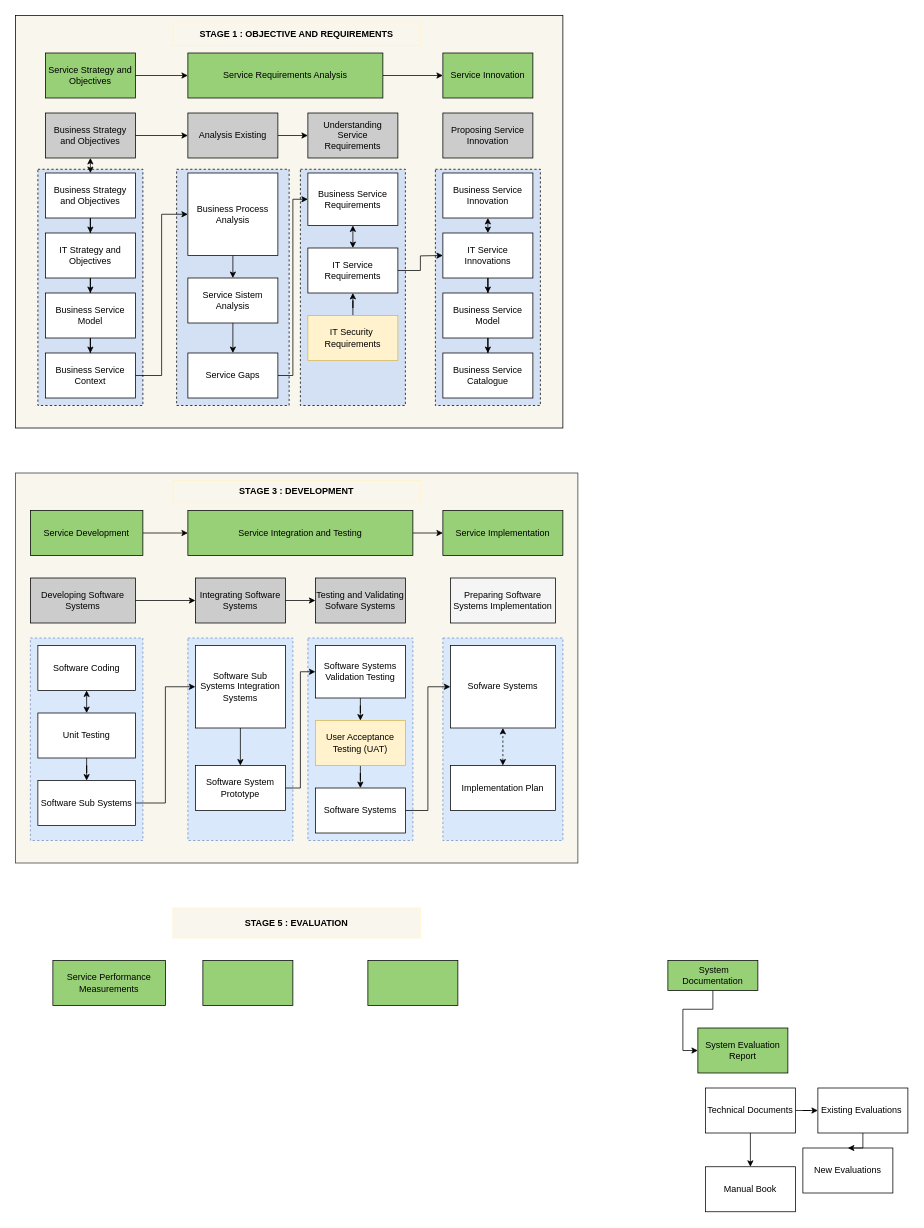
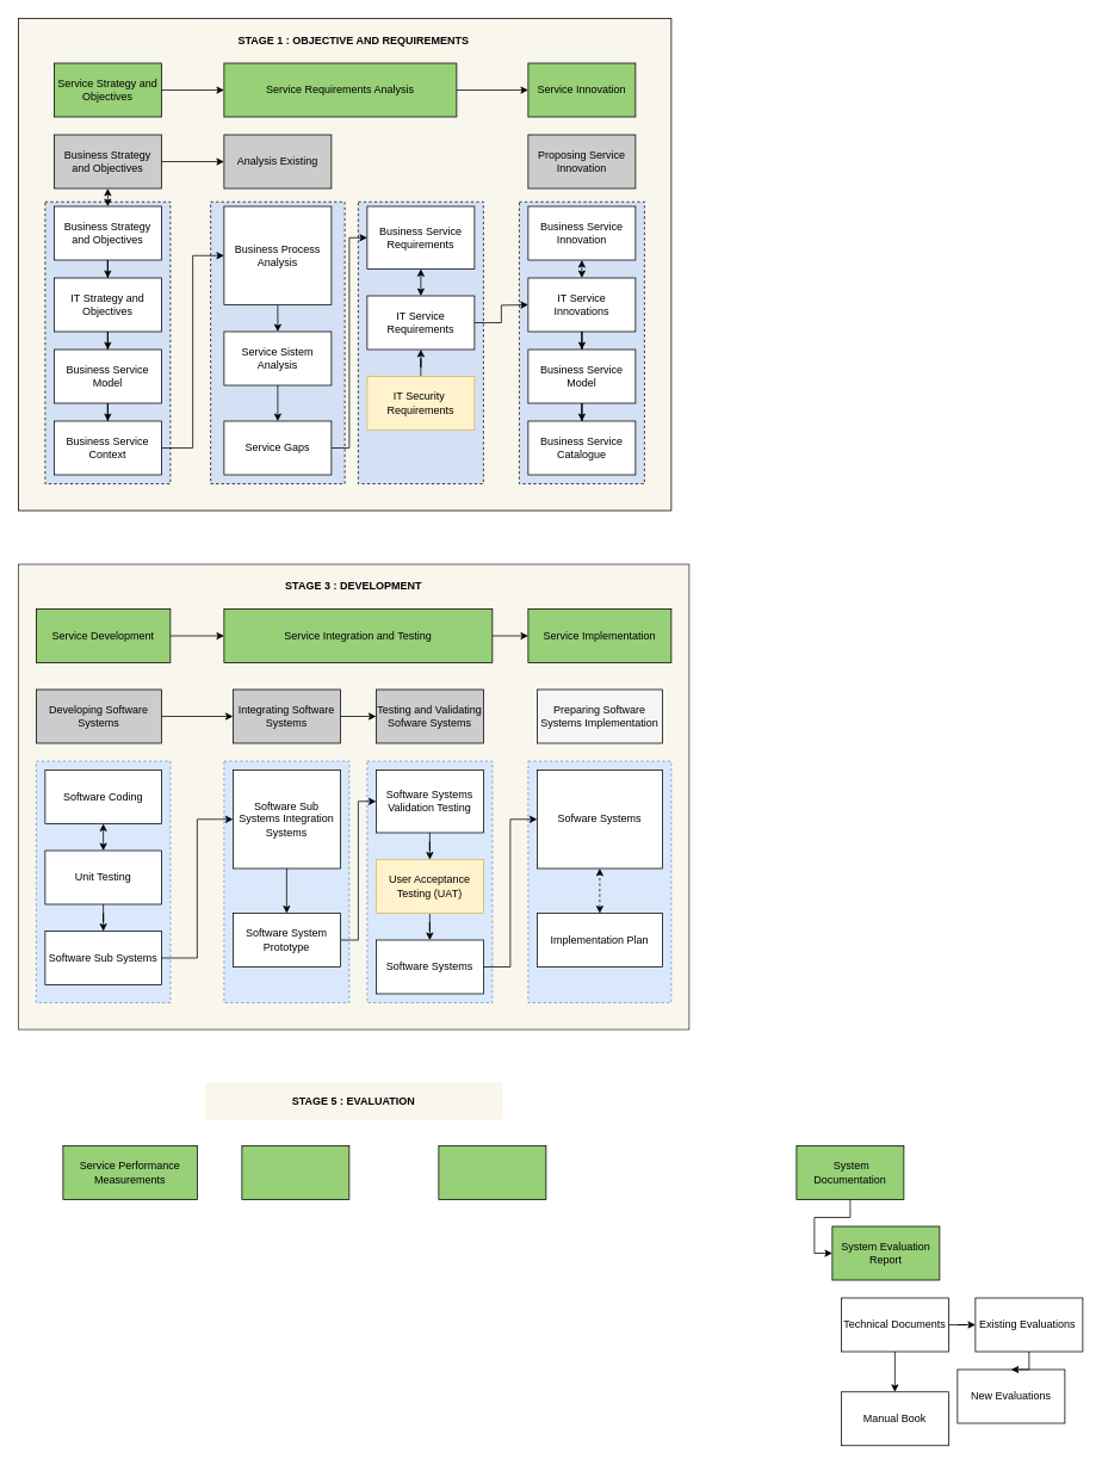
  <mxCell id="0" />
  <mxCell id="1" parent="0" />
  <mxCell id="2" value="" style="rounded=0;whiteSpace=wrap;html=1;strokeColor=#36393d;fillColor=#f9f7ed;" vertex="1" parent="1"><mxGeometry x="20" y="630" width="750" height="520" as="geometry" /></mxCell>
  <mxCell id="3" value="" style="rounded=0;whiteSpace=wrap;html=1;dashed=1;fillColor=#dae8fc;strokeColor=#6c8ebf;" vertex="1" parent="1"><mxGeometry x="590" y="850" width="160" height="270" as="geometry" /></mxCell>
  <mxCell id="4" value="" style="rounded=0;whiteSpace=wrap;html=1;dashed=1;fillColor=#dae8fc;strokeColor=#6c8ebf;" vertex="1" parent="1"><mxGeometry x="410" y="850" width="140" height="270" as="geometry" /></mxCell>
  <mxCell id="5" value="" style="rounded=0;whiteSpace=wrap;html=1;dashed=1;fillColor=#dae8fc;strokeColor=#6c8ebf;" vertex="1" parent="1"><mxGeometry x="250" y="850" width="140" height="270" as="geometry" /></mxCell>
  <mxCell id="6" value="" style="rounded=0;whiteSpace=wrap;html=1;fillColor=#dae8fc;strokeColor=#6c8ebf;dashed=1;" vertex="1" parent="1"><mxGeometry x="40" y="850" width="150" height="270" as="geometry" /></mxCell>
  <mxCell id="7" value="" style="rounded=0;whiteSpace=wrap;html=1;fillColor=#f9f7ed;" vertex="1" parent="1"><mxGeometry x="20" y="20" width="730" height="550" as="geometry" /></mxCell>
  <mxCell id="8" value="" style="rounded=0;whiteSpace=wrap;html=1;fillColor=#D4E1F5;dashed=1;" vertex="1" parent="1"><mxGeometry x="400" y="225" width="140" height="315" as="geometry" /></mxCell>
  <mxCell id="9" value="" style="rounded=0;whiteSpace=wrap;html=1;fillColor=#D4E1F5;dashed=1;" vertex="1" parent="1"><mxGeometry x="580" y="225" width="140" height="315" as="geometry" /></mxCell>
  <mxCell id="10" value="" style="rounded=0;whiteSpace=wrap;html=1;fillColor=#D4E1F5;dashed=1;" vertex="1" parent="1"><mxGeometry x="235" y="225" width="150" height="315" as="geometry" /></mxCell>
  <mxCell id="11" value="" style="rounded=0;whiteSpace=wrap;html=1;fillColor=#D4E1F5;dashed=1;" vertex="1" parent="1"><mxGeometry x="50" y="225" width="140" height="315" as="geometry" /></mxCell>
  <mxCell id="12" style="edgeStyle=orthogonalEdgeStyle;rounded=0;orthogonalLoop=1;jettySize=auto;html=1;entryX=0;entryY=0.5;entryDx=0;entryDy=0;" edge="1" parent="1" source="13" target="15"><mxGeometry relative="1" as="geometry" /></mxCell>
  <mxCell id="13" value="Service Strategy and Objectives" style="rounded=0;whiteSpace=wrap;html=1;fillColor=#97D077;" vertex="1" parent="1"><mxGeometry x="60" y="70" width="120" height="60" as="geometry" /></mxCell>
  <mxCell id="14" style="edgeStyle=orthogonalEdgeStyle;rounded=0;orthogonalLoop=1;jettySize=auto;html=1;entryX=0;entryY=0.5;entryDx=0;entryDy=0;" edge="1" parent="1" source="15" target="16"><mxGeometry relative="1" as="geometry" /></mxCell>
  <mxCell id="15" value="Service Requirements Analysis" style="rounded=0;whiteSpace=wrap;html=1;fillColor=#97D077;" vertex="1" parent="1"><mxGeometry x="250" y="70" width="260" height="60" as="geometry" /></mxCell>
  <mxCell id="16" value="Service Innovation" style="rounded=0;whiteSpace=wrap;html=1;fillColor=#97D077;" vertex="1" parent="1"><mxGeometry x="590" y="70" width="120" height="60" as="geometry" /></mxCell>
  <mxCell id="17" style="edgeStyle=orthogonalEdgeStyle;rounded=0;orthogonalLoop=1;jettySize=auto;html=1;entryX=0;entryY=0.5;entryDx=0;entryDy=0;" edge="1" parent="1" source="18" target="20"><mxGeometry relative="1" as="geometry" /></mxCell>
  <mxCell id="18" value="Business Strategy and Objectives" style="rounded=0;whiteSpace=wrap;html=1;fillColor=#CCCCCC;" vertex="1" parent="1"><mxGeometry x="60" y="150" width="120" height="60" as="geometry" /></mxCell>
- <mxCell id="19" style="edgeStyle=orthogonalEdgeStyle;rounded=0;orthogonalLoop=1;jettySize=auto;html=1;entryX=0;entryY=0.5;entryDx=0;entryDy=0;" edge="1" parent="1" source="20" target="21"><mxGeometry relative="1" as="geometry" /></mxCell>
  <mxCell id="20" value="Analysis Existing" style="rounded=0;whiteSpace=wrap;html=1;fillColor=#CCCCCC;" vertex="1" parent="1"><mxGeometry x="250" y="150" width="120" height="60" as="geometry" /></mxCell>
- <mxCell id="21" value="Understanding Service Requirements" style="rounded=0;whiteSpace=wrap;html=1;fillColor=#CCCCCC;" vertex="1" parent="1"><mxGeometry x="410" y="150" width="120" height="60" as="geometry" /></mxCell>
  <mxCell id="22" value="Proposing Service Innovation" style="rounded=0;whiteSpace=wrap;html=1;fillColor=#CCCCCC;" vertex="1" parent="1"><mxGeometry x="590" y="150" width="120" height="60" as="geometry" /></mxCell>
  <mxCell id="23" style="edgeStyle=orthogonalEdgeStyle;rounded=0;orthogonalLoop=1;jettySize=auto;html=1;" edge="1" parent="1" source="24" target="26"><mxGeometry relative="1" as="geometry" /></mxCell>
  <mxCell id="24" value="Business Strategy and Objectives" style="rounded=0;whiteSpace=wrap;html=1;" vertex="1" parent="1"><mxGeometry x="60" y="230" width="120" height="60" as="geometry" /></mxCell>
  <mxCell id="25" style="edgeStyle=orthogonalEdgeStyle;rounded=0;orthogonalLoop=1;jettySize=auto;html=1;entryX=0.5;entryY=0;entryDx=0;entryDy=0;" edge="1" parent="1" source="26" target="28"><mxGeometry relative="1" as="geometry" /></mxCell>
  <mxCell id="26" value="IT Strategy and Objectives" style="rounded=0;whiteSpace=wrap;html=1;" vertex="1" parent="1"><mxGeometry x="60" y="310" width="120" height="60" as="geometry" /></mxCell>
  <mxCell id="27" style="edgeStyle=orthogonalEdgeStyle;rounded=0;orthogonalLoop=1;jettySize=auto;html=1;entryX=0.5;entryY=0;entryDx=0;entryDy=0;" edge="1" parent="1" source="28" target="30"><mxGeometry relative="1" as="geometry" /></mxCell>
  <mxCell id="28" value="Business Service Model" style="rounded=0;whiteSpace=wrap;html=1;" vertex="1" parent="1"><mxGeometry x="60" y="390" width="120" height="60" as="geometry" /></mxCell>
  <mxCell id="29" style="edgeStyle=orthogonalEdgeStyle;rounded=0;orthogonalLoop=1;jettySize=auto;html=1;entryX=0;entryY=0.5;entryDx=0;entryDy=0;" edge="1" parent="1" source="30" target="32"><mxGeometry relative="1" as="geometry" /></mxCell>
  <mxCell id="30" value="Business Service Context" style="rounded=0;whiteSpace=wrap;html=1;" vertex="1" parent="1"><mxGeometry x="60" y="470" width="120" height="60" as="geometry" /></mxCell>
  <mxCell id="31" style="edgeStyle=orthogonalEdgeStyle;rounded=0;orthogonalLoop=1;jettySize=auto;html=1;exitX=0.5;exitY=1;exitDx=0;exitDy=0;entryX=0.5;entryY=0;entryDx=0;entryDy=0;" edge="1" parent="1" source="32" target="34"><mxGeometry relative="1" as="geometry" /></mxCell>
  <mxCell id="32" value="Business Process Analysis" style="rounded=0;whiteSpace=wrap;html=1;" vertex="1" parent="1"><mxGeometry x="250" y="230" width="120" height="110" as="geometry" /></mxCell>
  <mxCell id="33" style="edgeStyle=orthogonalEdgeStyle;rounded=0;orthogonalLoop=1;jettySize=auto;html=1;entryX=0.5;entryY=0;entryDx=0;entryDy=0;" edge="1" parent="1" source="34" target="36"><mxGeometry relative="1" as="geometry" /></mxCell>
  <mxCell id="34" value="Service Sistem Analysis" style="rounded=0;whiteSpace=wrap;html=1;" vertex="1" parent="1"><mxGeometry x="250" y="370" width="120" height="60" as="geometry" /></mxCell>
  <mxCell id="35" style="edgeStyle=orthogonalEdgeStyle;rounded=0;orthogonalLoop=1;jettySize=auto;html=1;entryX=0;entryY=0.5;entryDx=0;entryDy=0;" edge="1" parent="1" source="36" target="37"><mxGeometry relative="1" as="geometry" /></mxCell>
  <mxCell id="36" value="Service Gaps" style="rounded=0;whiteSpace=wrap;html=1;" vertex="1" parent="1"><mxGeometry x="250" y="470" width="120" height="60" as="geometry" /></mxCell>
  <mxCell id="37" value="Business Service Requirements" style="rounded=0;whiteSpace=wrap;html=1;" vertex="1" parent="1"><mxGeometry x="410" y="230" width="120" height="70" as="geometry" /></mxCell>
  <mxCell id="38" style="edgeStyle=orthogonalEdgeStyle;rounded=0;orthogonalLoop=1;jettySize=auto;html=1;" edge="1" parent="1" source="39"><mxGeometry relative="1" as="geometry"><mxPoint x="590" y="340" as="targetPoint" /></mxGeometry></mxCell>
  <mxCell id="39" value="IT Service Requirements" style="rounded=0;whiteSpace=wrap;html=1;" vertex="1" parent="1"><mxGeometry x="410" y="330" width="120" height="60" as="geometry" /></mxCell>
  <mxCell id="40" style="edgeStyle=orthogonalEdgeStyle;rounded=0;orthogonalLoop=1;jettySize=auto;html=1;entryX=0.5;entryY=1;entryDx=0;entryDy=0;" edge="1" parent="1" source="41" target="39"><mxGeometry relative="1" as="geometry" /></mxCell>
  <mxCell id="41" value="IT Security&amp;nbsp; Requirements" style="rounded=0;whiteSpace=wrap;html=1;fillColor=#fff2cc;strokeColor=#d6b656;" vertex="1" parent="1"><mxGeometry x="410" y="420" width="120" height="60" as="geometry" /></mxCell>
  <mxCell id="42" value="Business Service Innovation" style="rounded=0;whiteSpace=wrap;html=1;" vertex="1" parent="1"><mxGeometry x="590" y="230" width="120" height="60" as="geometry" /></mxCell>
  <mxCell id="43" style="edgeStyle=orthogonalEdgeStyle;rounded=0;orthogonalLoop=1;jettySize=auto;html=1;entryX=0.5;entryY=0;entryDx=0;entryDy=0;" edge="1" parent="1" source="44" target="46"><mxGeometry relative="1" as="geometry" /></mxCell>
  <mxCell id="44" value="IT Service Innovations" style="rounded=0;whiteSpace=wrap;html=1;" vertex="1" parent="1"><mxGeometry x="590" y="310" width="120" height="60" as="geometry" /></mxCell>
  <mxCell id="45" style="edgeStyle=orthogonalEdgeStyle;rounded=0;orthogonalLoop=1;jettySize=auto;html=1;entryX=0.5;entryY=0;entryDx=0;entryDy=0;" edge="1" parent="1" source="46" target="47"><mxGeometry relative="1" as="geometry" /></mxCell>
  <mxCell id="46" value="Business Service Model" style="rounded=0;whiteSpace=wrap;html=1;" vertex="1" parent="1"><mxGeometry x="590" y="390" width="120" height="60" as="geometry" /></mxCell>
  <mxCell id="47" value="Business Service Catalogue" style="rounded=0;whiteSpace=wrap;html=1;" vertex="1" parent="1"><mxGeometry x="590" y="470" width="120" height="60" as="geometry" /></mxCell>
  <mxCell id="48" value="" style="endArrow=classic;startArrow=classic;html=1;" edge="1" parent="1" source="24"><mxGeometry width="50" height="50" relative="1" as="geometry"><mxPoint x="70" y="260" as="sourcePoint" /><mxPoint x="120" y="210" as="targetPoint" /></mxGeometry></mxCell>
  <mxCell id="49" value="" style="endArrow=classic;startArrow=classic;html=1;entryX=0.5;entryY=1;entryDx=0;entryDy=0;exitX=0.5;exitY=0;exitDx=0;exitDy=0;" edge="1" parent="1" source="39" target="37"><mxGeometry width="50" height="50" relative="1" as="geometry"><mxPoint x="370" y="360" as="sourcePoint" /><mxPoint x="420" y="310" as="targetPoint" /></mxGeometry></mxCell>
  <mxCell id="50" value="" style="endArrow=classic;startArrow=classic;html=1;exitX=0.5;exitY=0;exitDx=0;exitDy=0;" edge="1" parent="1" source="44"><mxGeometry width="50" height="50" relative="1" as="geometry"><mxPoint x="600" y="340" as="sourcePoint" /><mxPoint x="650" y="290" as="targetPoint" /></mxGeometry></mxCell>
  <mxCell id="51" value="&lt;b&gt;STAGE 1 : OBJECTIVE AND REQUIREMENTS&lt;/b&gt;" style="rounded=0;whiteSpace=wrap;html=1;fillColor=#f9f7ed;strokeColor=#FFF2CC;" vertex="1" parent="1"><mxGeometry x="230" y="30" width="330" height="30" as="geometry" /></mxCell>
  <mxCell id="52" value="&lt;b&gt;STAGE 3 : DEVELOPMENT&lt;/b&gt;" style="rounded=0;whiteSpace=wrap;html=1;fillColor=#f9f7ed;strokeColor=#FFF2CC;" vertex="1" parent="1"><mxGeometry x="230" y="640" width="330" height="30" as="geometry" /></mxCell>
  <mxCell id="53" style="edgeStyle=orthogonalEdgeStyle;rounded=0;orthogonalLoop=1;jettySize=auto;html=1;entryX=0;entryY=0.5;entryDx=0;entryDy=0;" edge="1" parent="1" source="54" target="56"><mxGeometry relative="1" as="geometry" /></mxCell>
  <mxCell id="54" value="Service Development" style="rounded=0;whiteSpace=wrap;html=1;fillColor=#97D077;" vertex="1" parent="1"><mxGeometry x="40" y="680" width="150" height="60" as="geometry" /></mxCell>
  <mxCell id="55" style="edgeStyle=orthogonalEdgeStyle;rounded=0;orthogonalLoop=1;jettySize=auto;html=1;" edge="1" parent="1" source="56" target="57"><mxGeometry relative="1" as="geometry" /></mxCell>
  <mxCell id="56" value="Service Integration and Testing" style="rounded=0;whiteSpace=wrap;html=1;fillColor=#97D077;" vertex="1" parent="1"><mxGeometry x="250" y="680" width="300" height="60" as="geometry" /></mxCell>
  <mxCell id="57" value="Service Implementation" style="rounded=0;whiteSpace=wrap;html=1;fillColor=#97D077;" vertex="1" parent="1"><mxGeometry x="590" y="680" width="160" height="60" as="geometry" /></mxCell>
  <mxCell id="58" style="edgeStyle=orthogonalEdgeStyle;rounded=0;orthogonalLoop=1;jettySize=auto;html=1;entryX=0;entryY=0.5;entryDx=0;entryDy=0;" edge="1" parent="1" source="59" target="61"><mxGeometry relative="1" as="geometry" /></mxCell>
  <mxCell id="59" value="Developing Software Systems" style="rounded=0;whiteSpace=wrap;html=1;fillColor=#CCCCCC;" vertex="1" parent="1"><mxGeometry x="40" y="770" width="140" height="60" as="geometry" /></mxCell>
  <mxCell id="60" style="edgeStyle=orthogonalEdgeStyle;rounded=0;orthogonalLoop=1;jettySize=auto;html=1;entryX=0;entryY=0.5;entryDx=0;entryDy=0;" edge="1" parent="1" source="61" target="62"><mxGeometry relative="1" as="geometry" /></mxCell>
  <mxCell id="61" value="Integrating Software Systems" style="rounded=0;whiteSpace=wrap;html=1;fillColor=#CCCCCC;" vertex="1" parent="1"><mxGeometry x="260" y="770" width="120" height="60" as="geometry" /></mxCell>
  <mxCell id="62" value="Testing and Validating Sofware Systems" style="rounded=0;whiteSpace=wrap;html=1;fillColor=#CCCCCC;" vertex="1" parent="1"><mxGeometry x="420" y="770" width="120" height="60" as="geometry" /></mxCell>
  <mxCell id="63" value="Preparing Software Systems Implementation" style="rounded=0;whiteSpace=wrap;html=1;fillColor=#f5f5f5;" vertex="1" parent="1"><mxGeometry x="600" y="770" width="140" height="60" as="geometry" /></mxCell>
  <mxCell id="64" value="Software Coding" style="rounded=0;whiteSpace=wrap;html=1;" vertex="1" parent="1"><mxGeometry x="50" y="860" width="130" height="60" as="geometry" /></mxCell>
  <mxCell id="65" value="" style="edgeStyle=orthogonalEdgeStyle;rounded=0;orthogonalLoop=1;jettySize=auto;html=1;" edge="1" parent="1" source="66" target="68"><mxGeometry relative="1" as="geometry" /></mxCell>
  <mxCell id="66" value="Unit Testing" style="rounded=0;whiteSpace=wrap;html=1;" vertex="1" parent="1"><mxGeometry x="50" y="950" width="130" height="60" as="geometry" /></mxCell>
  <mxCell id="67" style="edgeStyle=orthogonalEdgeStyle;rounded=0;orthogonalLoop=1;jettySize=auto;html=1;entryX=0;entryY=0.5;entryDx=0;entryDy=0;" edge="1" parent="1" source="68" target="70"><mxGeometry relative="1" as="geometry" /></mxCell>
  <mxCell id="68" value="Software Sub Systems" style="rounded=0;whiteSpace=wrap;html=1;" vertex="1" parent="1"><mxGeometry x="50" y="1040" width="130" height="60" as="geometry" /></mxCell>
  <mxCell id="69" style="edgeStyle=orthogonalEdgeStyle;rounded=0;orthogonalLoop=1;jettySize=auto;html=1;entryX=0.5;entryY=0;entryDx=0;entryDy=0;" edge="1" parent="1" source="70" target="72"><mxGeometry relative="1" as="geometry" /></mxCell>
  <mxCell id="70" value="Software Sub Systems Integration Systems" style="rounded=0;whiteSpace=wrap;html=1;" vertex="1" parent="1"><mxGeometry x="260" y="860" width="120" height="110" as="geometry" /></mxCell>
  <mxCell id="71" style="edgeStyle=orthogonalEdgeStyle;rounded=0;orthogonalLoop=1;jettySize=auto;html=1;entryX=0;entryY=0.5;entryDx=0;entryDy=0;" edge="1" parent="1" source="72" target="74"><mxGeometry relative="1" as="geometry" /></mxCell>
  <mxCell id="72" value="Software System Prototype" style="rounded=0;whiteSpace=wrap;html=1;" vertex="1" parent="1"><mxGeometry x="260" y="1020" width="120" height="60" as="geometry" /></mxCell>
  <mxCell id="73" style="edgeStyle=orthogonalEdgeStyle;rounded=0;orthogonalLoop=1;jettySize=auto;html=1;entryX=0.5;entryY=0;entryDx=0;entryDy=0;" edge="1" parent="1" source="74" target="80"><mxGeometry relative="1" as="geometry" /></mxCell>
  <mxCell id="74" value="Software Systems Validation Testing" style="rounded=0;whiteSpace=wrap;html=1;" vertex="1" parent="1"><mxGeometry x="420" y="860" width="120" height="70" as="geometry" /></mxCell>
  <mxCell id="75" style="edgeStyle=orthogonalEdgeStyle;rounded=0;orthogonalLoop=1;jettySize=auto;html=1;entryX=0;entryY=0.5;entryDx=0;entryDy=0;" edge="1" parent="1" source="76" target="77"><mxGeometry relative="1" as="geometry" /></mxCell>
  <mxCell id="76" value="Software Systems" style="rounded=0;whiteSpace=wrap;html=1;" vertex="1" parent="1"><mxGeometry x="420" y="1050" width="120" height="60" as="geometry" /></mxCell>
  <mxCell id="77" value="Sofware Systems" style="rounded=0;whiteSpace=wrap;html=1;" vertex="1" parent="1"><mxGeometry x="600" y="860" width="140" height="110" as="geometry" /></mxCell>
  <mxCell id="78" value="Implementation Plan" style="rounded=0;whiteSpace=wrap;html=1;" vertex="1" parent="1"><mxGeometry x="600" y="1020" width="140" height="60" as="geometry" /></mxCell>
  <mxCell id="79" style="edgeStyle=orthogonalEdgeStyle;rounded=0;orthogonalLoop=1;jettySize=auto;html=1;entryX=0.5;entryY=0;entryDx=0;entryDy=0;" edge="1" parent="1" source="80" target="76"><mxGeometry relative="1" as="geometry" /></mxCell>
  <mxCell id="80" value="User Acceptance Testing (UAT)" style="rounded=0;whiteSpace=wrap;html=1;fillColor=#fff2cc;strokeColor=#d6b656;" vertex="1" parent="1"><mxGeometry x="420" y="960" width="120" height="60" as="geometry" /></mxCell>
  <mxCell id="81" value="" style="endArrow=classic;startArrow=classic;html=1;entryX=0.5;entryY=1;entryDx=0;entryDy=0;" edge="1" parent="1" source="66" target="64"><mxGeometry width="50" height="50" relative="1" as="geometry"><mxPoint x="380" y="940" as="sourcePoint" /><mxPoint x="430" y="890" as="targetPoint" /></mxGeometry></mxCell>
  <mxCell id="82" value="" style="endArrow=classic;startArrow=classic;html=1;entryX=0.5;entryY=1;entryDx=0;entryDy=0;exitX=0.5;exitY=0;exitDx=0;exitDy=0;dashed=1;" edge="1" parent="1" source="78" target="77"><mxGeometry width="50" height="50" relative="1" as="geometry"><mxPoint x="380" y="940" as="sourcePoint" /><mxPoint x="430" y="890" as="targetPoint" /></mxGeometry></mxCell>
  <mxCell id="83" value="&lt;b&gt;STAGE 5 : EVALUATION&lt;/b&gt;" style="rounded=0;whiteSpace=wrap;html=1;fillColor=#f9f7ed;strokeColor=#FFF2CC;" vertex="1" parent="1"><mxGeometry x="230" y="1210" width="330" height="40" as="geometry" /></mxCell>
  <mxCell id="84" style="edgeStyle=orthogonalEdgeStyle;rounded=0;orthogonalLoop=1;jettySize=auto;html=1;entryX=0;entryY=0.5;entryDx=0;entryDy=0;" edge="1" parent="1" source="85" target="86"><mxGeometry relative="1" as="geometry" /></mxCell>
- <mxCell id="85" value="&amp;nbsp;System Documentation" style="rounded=0;whiteSpace=wrap;html=1;strokeColor=#000000;fillColor=#97D077;" vertex="1" parent="1"><mxGeometry x="890" y="1280" width="120" height="40" as="geometry" /></mxCell>
+ <mxCell id="85" value="&amp;nbsp;System Documentation" style="rounded=0;whiteSpace=wrap;html=1;strokeColor=#000000;fillColor=#97D077;" vertex="1" parent="1"><mxGeometry x="890" y="1280" width="120" height="60" as="geometry" /></mxCell>
  <mxCell id="86" value="System Evaluation Report" style="rounded=0;whiteSpace=wrap;html=1;strokeColor=#000000;fillColor=#97D077;" vertex="1" parent="1"><mxGeometry x="930" y="1370" width="120" height="60" as="geometry" /></mxCell>
  <mxCell id="87" value="New Evaluations" style="rounded=0;whiteSpace=wrap;html=1;" vertex="1" parent="1"><mxGeometry x="1070" y="1530" width="120" height="60" as="geometry" /></mxCell>
  <mxCell id="88" style="edgeStyle=orthogonalEdgeStyle;rounded=0;orthogonalLoop=1;jettySize=auto;html=1;entryX=0.5;entryY=0;entryDx=0;entryDy=0;" edge="1" parent="1" source="89" target="87"><mxGeometry relative="1" as="geometry" /></mxCell>
  <mxCell id="89" value="Existing Evaluations&amp;nbsp;" style="rounded=0;whiteSpace=wrap;html=1;" vertex="1" parent="1"><mxGeometry x="1090" y="1450" width="120" height="60" as="geometry" /></mxCell>
  <mxCell id="90" style="edgeStyle=orthogonalEdgeStyle;rounded=0;orthogonalLoop=1;jettySize=auto;html=1;entryX=0.5;entryY=0;entryDx=0;entryDy=0;" edge="1" parent="1" source="92" target="93"><mxGeometry relative="1" as="geometry" /></mxCell>
  <mxCell id="91" style="edgeStyle=orthogonalEdgeStyle;rounded=0;orthogonalLoop=1;jettySize=auto;html=1;" edge="1" parent="1" source="92" target="89"><mxGeometry relative="1" as="geometry" /></mxCell>
  <mxCell id="92" value="Technical Documents" style="rounded=0;whiteSpace=wrap;html=1;" vertex="1" parent="1"><mxGeometry x="940" y="1450" width="120" height="60" as="geometry" /></mxCell>
  <mxCell id="93" value="Manual Book" style="rounded=0;whiteSpace=wrap;html=1;" vertex="1" parent="1"><mxGeometry x="940" y="1555" width="120" height="60" as="geometry" /></mxCell>
  <mxCell id="94" value="Service Performance Measurements" style="rounded=0;whiteSpace=wrap;html=1;strokeColor=#000000;fillColor=#97D077;" vertex="1" parent="1"><mxGeometry x="70" y="1280" width="150" height="60" as="geometry" /></mxCell>
  <mxCell id="95" value="" style="rounded=0;whiteSpace=wrap;html=1;strokeColor=#000000;fillColor=#97D077;" vertex="1" parent="1"><mxGeometry x="270" y="1280" width="120" height="60" as="geometry" /></mxCell>
  <mxCell id="96" value="" style="rounded=0;whiteSpace=wrap;html=1;strokeColor=#000000;fillColor=#97D077;" vertex="1" parent="1"><mxGeometry x="490" y="1280" width="120" height="60" as="geometry" /></mxCell>
